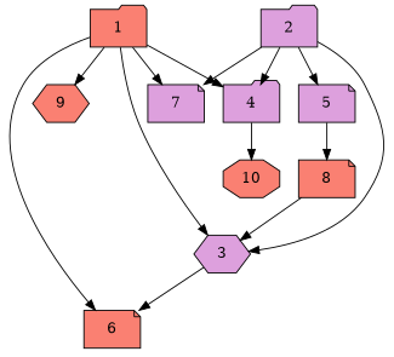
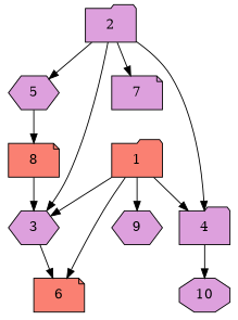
  digraph {
    node [alpha=0.13 fillcolor=plum shape=folder style=filled]
    1 [alpha=0.17 fillcolor=salmon]
    3 [shape=hexagon]
    4 [alpha=0.09]
    6 [fillcolor=salmon shape=note]
    7 [alpha=0.03 shape=note]
-   9 [alpha=0.01 fillcolor=salmon shape=hexagon]
-   10 [alpha=0.19 fillcolor=salmon shape=octagon]
-   5 [alpha=0.00 shape=note]
+   9 [alpha=0.01 shape=hexagon]
+   10 [alpha=0.19 shape=octagon]
+   5 [alpha=0.00 shape=hexagon]
    8 [alpha=0.11 fillcolor=salmon shape=note]
    2 [alpha=0.16]
    1 -> 3
    1 -> 4
    1 -> 6
-   1 -> 7
    1 -> 9
    3 -> 6
    4 -> 10
    5 -> 8
    8 -> 3
    2 -> 3
    2 -> 4
    2 -> 7
    2 -> 5
  }
